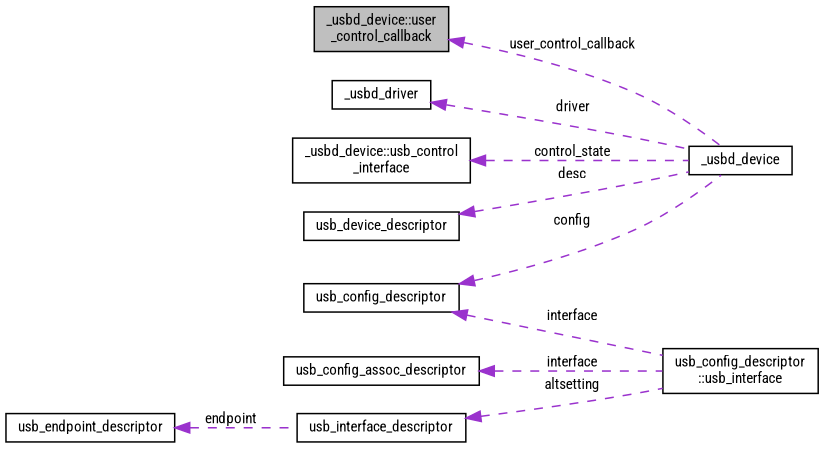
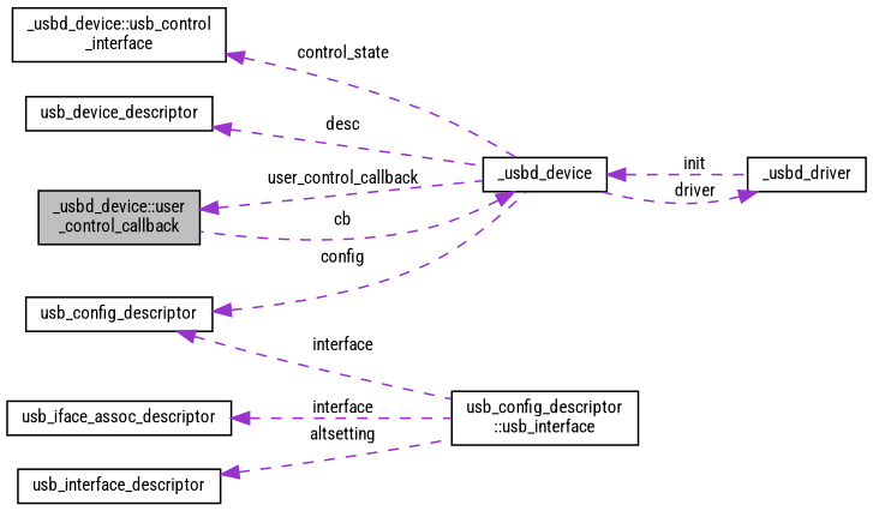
  digraph {
    fontname="Roboto Condensed"
    rankdir=LR
    node [color=black fillcolor=white fontname="Roboto Condensed" fontsize=10 shape=record style=filled]
    edge [color=darkorchid3 dir=back fontname="Roboto Condensed" fontsize=10 labelfontname=Helvetica labelfontsize=10 style=dashed]
    n1 [fillcolor=grey75 fontcolor=black height=0.2 label="_usbd_device::user\l_control_callback" width=0.4]
    n2 [height=0.2 label=_usbd_device width=0.4]
    n3 [height=0.2 label=_usbd_driver width=0.4]
    n4 [height=0.2 label=usb_config_descriptor width=0.4]
    n5 [height=0.2 label="usb_config_descriptor\l::usb_interface" width=0.4]
-   n6 [height=0.2 label=usb_config_assoc_descriptor width=0.4]
+   n6 [height=0.2 label=usb_iface_assoc_descriptor width=0.4]
    n7 [height=0.2 label=usb_interface_descriptor width=0.4]
-   n8 [height=0.2 label=usb_endpoint_descriptor width=0.4]
    n9 [height=0.2 label="_usbd_device::usb_control\l_interface" width=0.4]
    n10 [height=0.2 label=usb_device_descriptor width=0.4]
    n1 -> n2 [label=" user_control_callback"]
+   n2 -> n1 [label=" cb"]
+   n2 -> n3 [label=" init"]
    n3 -> n2 [label=" driver"]
    n4 -> n2 [label=" config"]
    n4 -> n5 [label=" interface"]
    n6 -> n5 [label=" interface"]
    n7 -> n5 [label=" altsetting"]
-   n8 -> n7 [label=" endpoint"]
    n9 -> n2 [label=" control_state"]
    n10 -> n2 [label=" desc"]
  }
